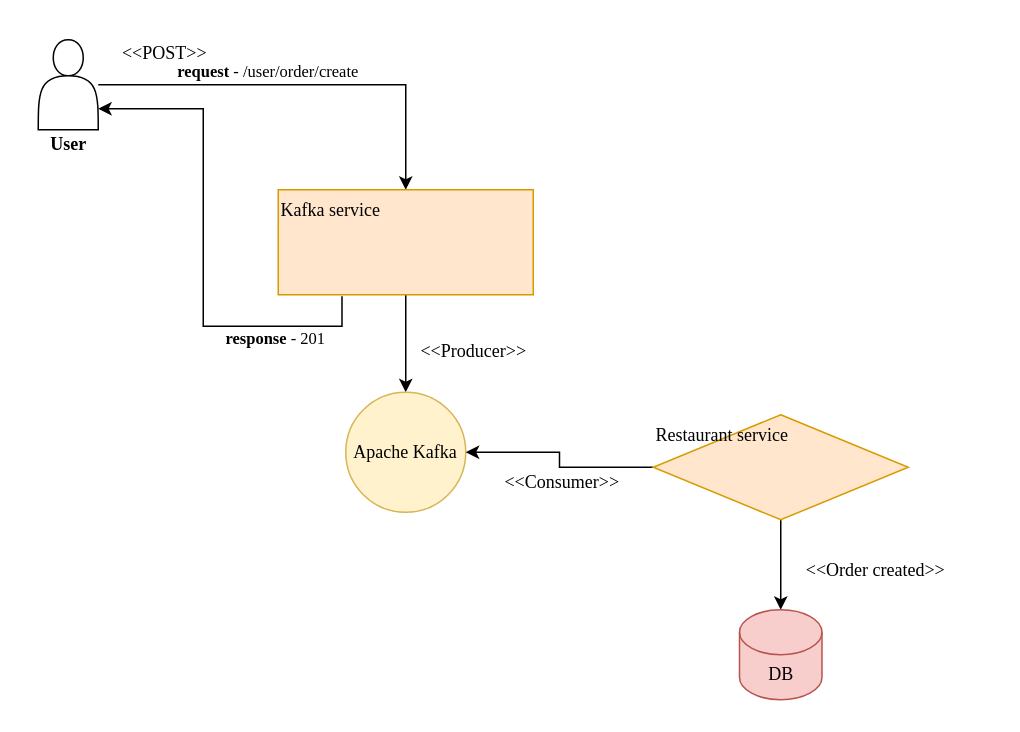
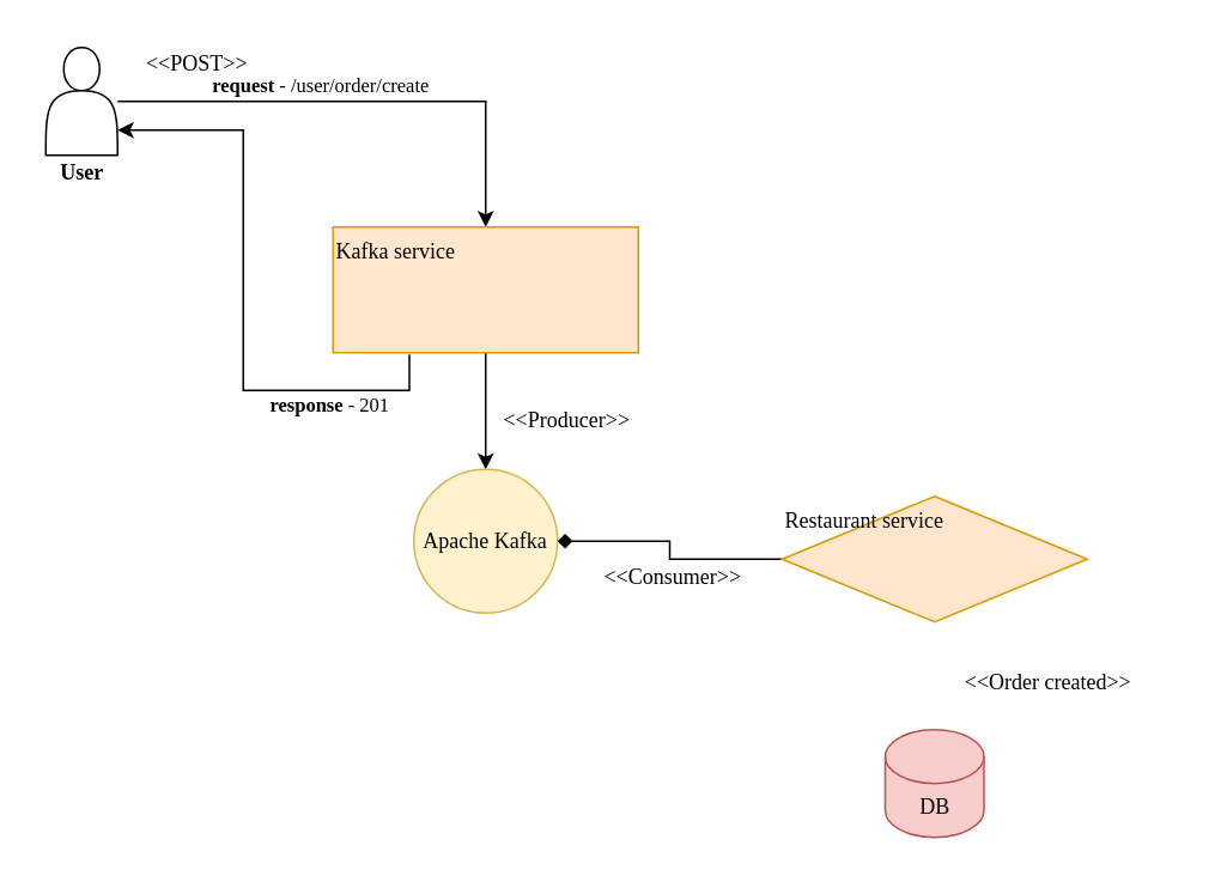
  <mxCell id="0" />
  <mxCell id="1" parent="0" />
  <mxCell id="2" style="edgeStyle=orthogonalEdgeStyle;rounded=0;orthogonalLoop=1;jettySize=auto;html=1;entryX=0.5;entryY=0;entryDx=0;entryDy=0;fontFamily=Lucida Console;" edge="1" parent="1" source="4" target="9"><mxGeometry relative="1" as="geometry" /></mxCell>
  <mxCell id="3" value="&lt;b&gt;request &lt;/b&gt;- /user/order/create" style="edgeLabel;html=1;align=center;verticalAlign=middle;resizable=0;points=[];fontFamily=Lucida Console;" vertex="1" connectable="0" parent="2"><mxGeometry x="-0.345" y="1" relative="1" as="geometry"><mxPoint x="22" y="-9" as="offset" /></mxGeometry></mxCell>
  <mxCell id="4" value="" style="shape=actor;whiteSpace=wrap;html=1;" vertex="1" parent="1"><mxGeometry x="25" y="26" width="40" height="60" as="geometry" /></mxCell>
  <mxCell id="5" value="&lt;b&gt;User&lt;/b&gt;" style="text;html=1;align=center;verticalAlign=middle;resizable=0;points=[];autosize=1;strokeColor=none;fillColor=none;fontFamily=Lucida Console;" vertex="1" parent="1"><mxGeometry x="20" y="81" width="50" height="30" as="geometry" /></mxCell>
  <mxCell id="6" style="edgeStyle=orthogonalEdgeStyle;rounded=0;orthogonalLoop=1;jettySize=auto;html=1;exitX=0.5;exitY=1;exitDx=0;exitDy=0;fontFamily=Lucida Console;" edge="1" parent="1" source="9" target="10"><mxGeometry relative="1" as="geometry" /></mxCell>
  <mxCell id="7" style="edgeStyle=orthogonalEdgeStyle;rounded=0;orthogonalLoop=1;jettySize=auto;html=1;exitX=0.25;exitY=1;exitDx=0;exitDy=0;entryX=1;entryY=0.75;entryDx=0;entryDy=0;fontFamily=Lucida Console;" edge="1" parent="1"><mxGeometry relative="1" as="geometry"><mxPoint x="227.5" y="197" as="sourcePoint" /><mxPoint x="65" y="72" as="targetPoint" /><Array as="points"><mxPoint x="228" y="217" /><mxPoint x="135" y="217" /><mxPoint x="135" y="72" /></Array></mxGeometry></mxCell>
  <mxCell id="8" value="&lt;b&gt;response &lt;/b&gt;- 201" style="edgeLabel;html=1;align=center;verticalAlign=middle;resizable=0;points=[];fontFamily=Lucida Console;" vertex="1" connectable="0" parent="7"><mxGeometry x="0.347" y="1" relative="1" as="geometry"><mxPoint x="48" y="116" as="offset" /></mxGeometry></mxCell>
  <mxCell id="9" value="Kafka service" style="rounded=0;whiteSpace=wrap;html=1;fontFamily=Lucida Console;fillColor=#ffe6cc;strokeColor=#d79b00;align=left;verticalAlign=top;" vertex="1" parent="1"><mxGeometry x="185" y="126" width="170" height="70" as="geometry" /></mxCell>
  <mxCell id="10" value="Apache Kafka" style="ellipse;whiteSpace=wrap;html=1;aspect=fixed;fontFamily=Lucida Console;fillColor=#fff2cc;strokeColor=#d6b656;" vertex="1" parent="1"><mxGeometry x="230" y="261" width="80" height="80" as="geometry" /></mxCell>
- <mxCell id="11" style="edgeStyle=orthogonalEdgeStyle;rounded=0;orthogonalLoop=1;jettySize=auto;html=1;entryX=1;entryY=0.5;entryDx=0;entryDy=0;fontFamily=Lucida Console;" edge="1" parent="1" source="13" target="10"><mxGeometry relative="1" as="geometry" /></mxCell>
- <mxCell id="12" style="edgeStyle=orthogonalEdgeStyle;rounded=0;orthogonalLoop=1;jettySize=auto;html=1;exitX=0.5;exitY=1;exitDx=0;exitDy=0;entryX=0.5;entryY=0;entryDx=0;entryDy=0;entryPerimeter=0;fontFamily=Lucida Console;" edge="1" parent="1" source="13" target="16"><mxGeometry relative="1" as="geometry" /></mxCell>
+ <mxCell id="11" style="edgeStyle=orthogonalEdgeStyle;rounded=0;orthogonalLoop=1;jettySize=auto;html=1;entryX=1;entryY=0.5;entryDx=0;entryDy=0;fontFamily=Lucida Console;endArrow=diamond;" edge="1" parent="1" source="13" target="10"><mxGeometry relative="1" as="geometry" /></mxCell>
  <mxCell id="13" value="Restaurant service" style="rhombus;whiteSpace=wrap;html=1;fontFamily=Lucida Console;fillColor=#ffe6cc;strokeColor=#d79b00;align=left;verticalAlign=top;" vertex="1" parent="1"><mxGeometry x="435" y="276" width="170" height="70" as="geometry" /></mxCell>
  <mxCell id="14" value="&amp;lt;&amp;lt;Producer&amp;gt;&amp;gt;" style="text;html=1;align=center;verticalAlign=middle;resizable=0;points=[];autosize=1;strokeColor=none;fillColor=none;fontFamily=Lucida Console;" vertex="1" parent="1"><mxGeometry x="260" y="219" width="110" height="30" as="geometry" /></mxCell>
  <mxCell id="15" value="&amp;lt;&amp;lt;Consumer&amp;gt;&amp;gt;" style="text;html=1;align=center;verticalAlign=middle;resizable=0;points=[];autosize=1;strokeColor=none;fillColor=none;fontFamily=Lucida Console;" vertex="1" parent="1"><mxGeometry x="318.5" y="306" width="110" height="30" as="geometry" /></mxCell>
  <mxCell id="16" value="DB" style="shape=cylinder3;whiteSpace=wrap;html=1;boundedLbl=1;backgroundOutline=1;size=15;fontFamily=Lucida Console;fillColor=#f8cecc;strokeColor=#b85450;" vertex="1" parent="1"><mxGeometry x="492.5" y="406" width="55" height="60" as="geometry" /></mxCell>
  <mxCell id="17" value="&amp;lt;&amp;lt;Order created&amp;gt;&amp;gt;" style="text;html=1;align=center;verticalAlign=middle;resizable=0;points=[];autosize=1;strokeColor=none;fillColor=none;fontFamily=Lucida Console;" vertex="1" parent="1"><mxGeometry x="508" y="365" width="150" height="30" as="geometry" /></mxCell>
  <mxCell id="18" value="&amp;lt;&amp;lt;POST&amp;gt;&amp;gt;" style="text;html=1;align=center;verticalAlign=middle;resizable=0;points=[];autosize=1;strokeColor=none;fillColor=none;fontFamily=Lucida Console;" vertex="1" parent="1"><mxGeometry x="69" y="20" width="80" height="30" as="geometry" /></mxCell>
